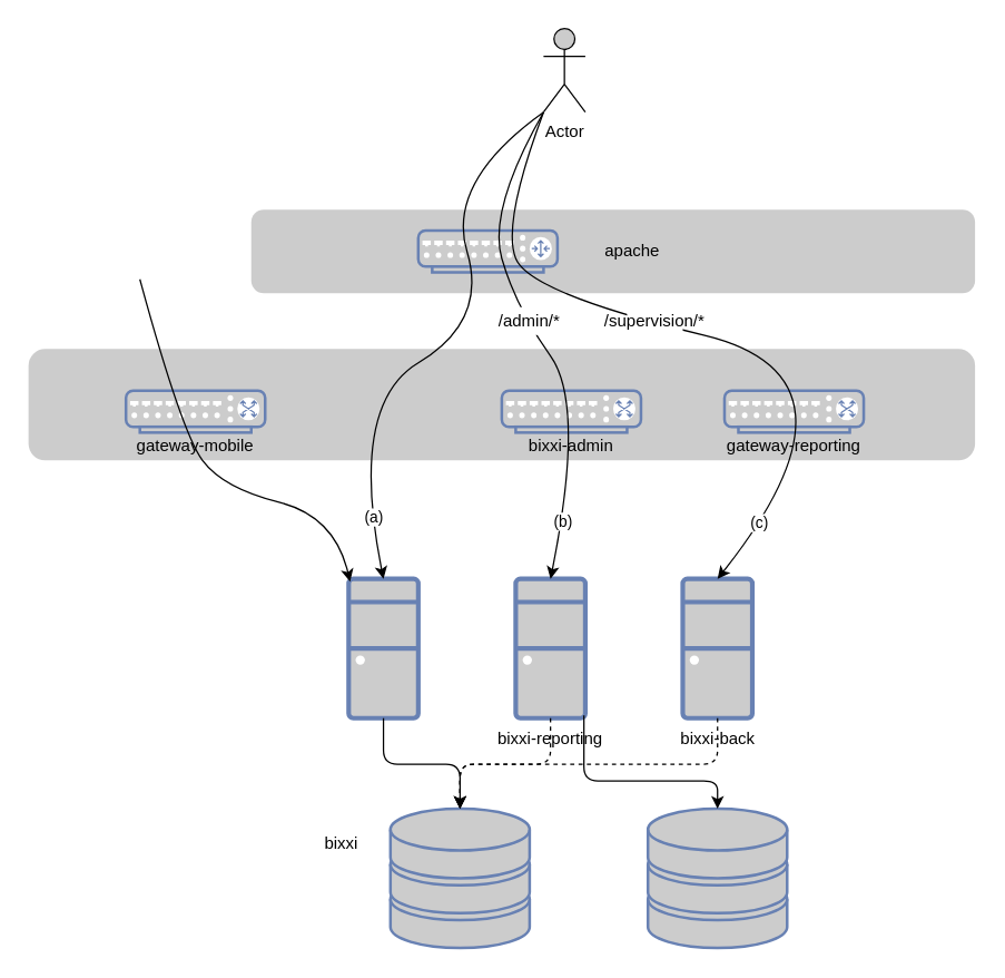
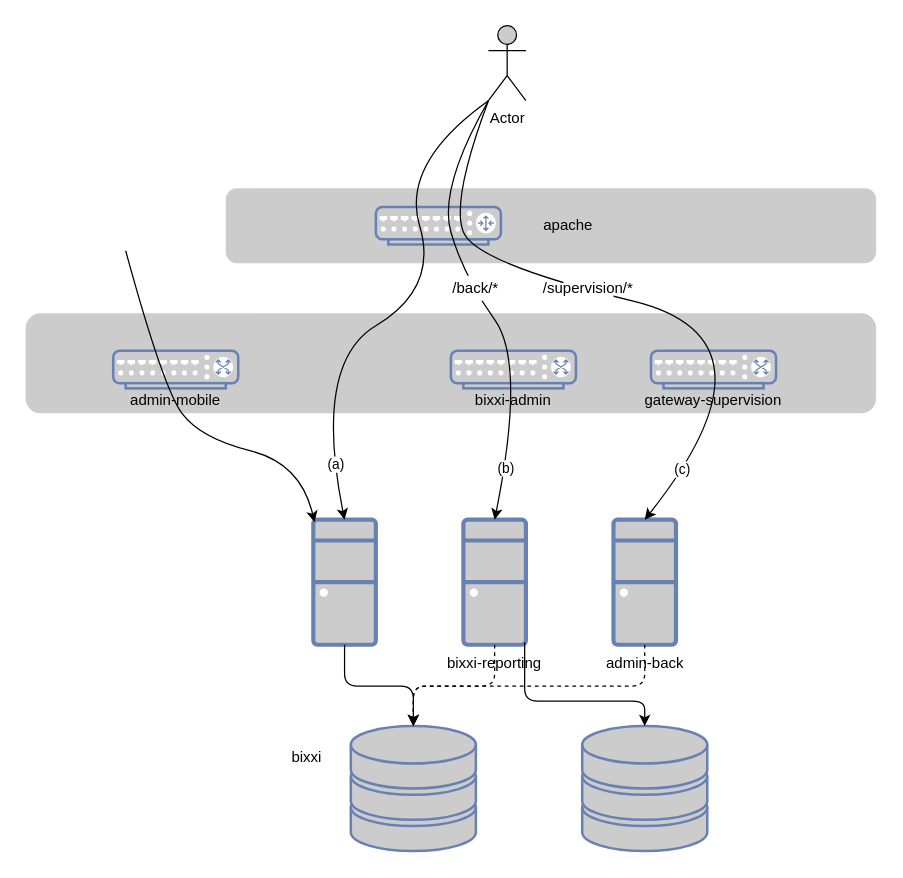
  <mxCell id="0" />
  <mxCell id="1" parent="0" />
  <mxCell id="2" value="" style="rounded=1;whiteSpace=wrap;html=1;fillColor=#CCCCCC;strokeColor=none;" vertex="1" parent="1"><mxGeometry x="20" y="250" width="680" height="80" as="geometry" /></mxCell>
  <mxCell id="3" value="" style="rounded=1;whiteSpace=wrap;html=1;fillColor=#CCCCCC;strokeColor=none;" vertex="1" parent="1"><mxGeometry x="180" y="150" width="520" height="60" as="geometry" /></mxCell>
  <mxCell id="4" value="" style="fontColor=#0066CC;verticalAlign=top;verticalLabelPosition=bottom;labelPosition=center;align=center;html=1;outlineConnect=0;fillColor=#CCCCCC;strokeColor=#6881B3;gradientColor=none;gradientDirection=north;strokeWidth=2;shape=mxgraph.networks.storage;" vertex="1" parent="1"><mxGeometry x="280" y="580" width="100" height="100" as="geometry" /></mxCell>
  <mxCell id="5" value="" style="fontColor=#0066CC;verticalAlign=top;verticalLabelPosition=bottom;labelPosition=center;align=center;html=1;outlineConnect=0;fillColor=#CCCCCC;strokeColor=#6881B3;gradientColor=none;gradientDirection=north;strokeWidth=2;shape=mxgraph.networks.storage;" vertex="1" parent="1"><mxGeometry x="465" y="580" width="100" height="100" as="geometry" /></mxCell>
  <mxCell id="6" value="" style="fontColor=#0066CC;verticalAlign=top;verticalLabelPosition=bottom;labelPosition=center;align=center;html=1;outlineConnect=0;fillColor=#CCCCCC;strokeColor=#6881B3;gradientColor=none;gradientDirection=north;strokeWidth=2;shape=mxgraph.networks.router;" vertex="1" parent="1"><mxGeometry x="300" y="165" width="100" height="30" as="geometry" /></mxCell>
  <mxCell id="7" value="" style="fontColor=#0066CC;verticalAlign=top;verticalLabelPosition=bottom;labelPosition=center;align=center;html=1;outlineConnect=0;fillColor=#CCCCCC;strokeColor=#6881B3;gradientColor=none;gradientDirection=north;strokeWidth=2;shape=mxgraph.networks.desktop_pc;" vertex="1" parent="1"><mxGeometry x="250" y="415" width="50" height="100" as="geometry" /></mxCell>
  <mxCell id="8" value="" style="fontColor=#0066CC;verticalAlign=top;verticalLabelPosition=bottom;labelPosition=center;align=center;html=1;outlineConnect=0;fillColor=#CCCCCC;strokeColor=#6881B3;gradientColor=none;gradientDirection=north;strokeWidth=2;shape=mxgraph.networks.desktop_pc;" vertex="1" parent="1"><mxGeometry x="370" y="415" width="50" height="100" as="geometry" /></mxCell>
  <mxCell id="9" value="" style="fontColor=#0066CC;verticalAlign=top;verticalLabelPosition=bottom;labelPosition=center;align=center;html=1;outlineConnect=0;fillColor=#CCCCCC;strokeColor=#6881B3;gradientColor=none;gradientDirection=north;strokeWidth=2;shape=mxgraph.networks.desktop_pc;" vertex="1" parent="1"><mxGeometry x="490" y="415" width="50" height="100" as="geometry" /></mxCell>
  <mxCell id="10" value="" style="fontColor=#0066CC;verticalAlign=top;verticalLabelPosition=bottom;labelPosition=center;align=center;html=1;outlineConnect=0;fillColor=#CCCCCC;strokeColor=#6881B3;gradientColor=none;gradientDirection=north;strokeWidth=2;shape=mxgraph.networks.switch;" vertex="1" parent="1"><mxGeometry x="360" y="280" width="100" height="30" as="geometry" /></mxCell>
  <mxCell id="11" value="" style="fontColor=#0066CC;verticalAlign=top;verticalLabelPosition=bottom;labelPosition=center;align=center;html=1;outlineConnect=0;fillColor=#CCCCCC;strokeColor=#6881B3;gradientColor=none;gradientDirection=north;strokeWidth=2;shape=mxgraph.networks.switch;" vertex="1" parent="1"><mxGeometry x="520" y="280" width="100" height="30" as="geometry" /></mxCell>
  <mxCell id="12" value="bixxi" style="text;html=1;strokeColor=none;fillColor=none;align=center;verticalAlign=middle;whiteSpace=wrap;rounded=0;" vertex="1" parent="1"><mxGeometry x="225" y="595" width="40" height="20" as="geometry" /></mxCell>
- <mxCell id="13" value="bixxi-back" style="text;html=1;strokeColor=none;fillColor=none;align=center;verticalAlign=middle;whiteSpace=wrap;rounded=0;" vertex="1" parent="1"><mxGeometry x="482.5" y="520" width="65" height="20" as="geometry" /></mxCell>
+ <mxCell id="13" value="admin-back" style="text;html=1;strokeColor=none;fillColor=none;align=center;verticalAlign=middle;whiteSpace=wrap;rounded=0;" vertex="1" parent="1"><mxGeometry x="482.5" y="520" width="65" height="20" as="geometry" /></mxCell>
  <mxCell id="14" value="bixxi-reporting" style="text;html=1;strokeColor=none;fillColor=none;align=center;verticalAlign=middle;whiteSpace=wrap;rounded=0;" vertex="1" parent="1"><mxGeometry x="356.25" y="520" width="77.5" height="20" as="geometry" /></mxCell>
  <mxCell id="15" value="bixxi-admin" style="text;html=1;strokeColor=none;fillColor=none;align=center;verticalAlign=middle;whiteSpace=wrap;rounded=0;" vertex="1" parent="1"><mxGeometry x="360" y="310" width="100" height="20" as="geometry" /></mxCell>
- <mxCell id="16" value="gateway-reporting" style="text;html=1;strokeColor=none;fillColor=none;align=center;verticalAlign=middle;whiteSpace=wrap;rounded=0;" vertex="1" parent="1"><mxGeometry x="510" y="310" width="120" height="20" as="geometry" /></mxCell>
+ <mxCell id="16" value="gateway-supervision" style="text;html=1;strokeColor=none;fillColor=none;align=center;verticalAlign=middle;whiteSpace=wrap;rounded=0;" vertex="1" parent="1"><mxGeometry x="510" y="310" width="120" height="20" as="geometry" /></mxCell>
  <mxCell id="17" value="" style="edgeStyle=elbowEdgeStyle;elbow=vertical;endArrow=classic;html=1;exitX=0.5;exitY=1;exitDx=0;exitDy=0;exitPerimeter=0;" edge="1" parent="1" source="7" target="4"><mxGeometry width="50" height="50" relative="1" as="geometry"><mxPoint x="190" y="740" as="sourcePoint" /><mxPoint x="240" y="690" as="targetPoint" /></mxGeometry></mxCell>
  <mxCell id="18" value="Actor" style="shape=umlActor;verticalLabelPosition=bottom;labelBackgroundColor=#ffffff;verticalAlign=top;html=1;outlineConnect=0;fillColor=#CCCCCC;" vertex="1" parent="1"><mxGeometry x="390" y="20" width="30" height="60" as="geometry" /></mxCell>
  <mxCell id="19" value="" style="curved=1;endArrow=classic;html=1;entryX=0.5;entryY=0;entryDx=0;entryDy=0;entryPerimeter=0;exitX=0;exitY=1;exitDx=0;exitDy=0;exitPerimeter=0;" edge="1" parent="1" source="18" target="7"><mxGeometry width="50" height="50" relative="1" as="geometry"><mxPoint x="320" y="320" as="sourcePoint" /><mxPoint x="370" y="270" as="targetPoint" /><Array as="points"><mxPoint x="320" y="130" /><mxPoint x="350" y="230" /><mxPoint x="250" y="290" /></Array></mxGeometry></mxCell>
  <mxCell id="20" value="(a)" style="edgeLabel;html=1;align=center;verticalAlign=middle;resizable=0;points=[];" vertex="1" connectable="0" parent="19"><mxGeometry x="0.791" y="1" relative="1" as="geometry"><mxPoint as="offset" /></mxGeometry></mxCell>
  <mxCell id="21" value="" style="curved=1;endArrow=classic;html=1;entryX=0.5;entryY=0;entryDx=0;entryDy=0;entryPerimeter=0;exitX=0;exitY=1;exitDx=0;exitDy=0;exitPerimeter=0;" edge="1" parent="1" source="18" target="8"><mxGeometry width="50" height="50" relative="1" as="geometry"><mxPoint x="410" y="72.632" as="sourcePoint" /><mxPoint x="285" y="425" as="targetPoint" /><Array as="points"><mxPoint x="350" y="150" /><mxPoint x="370" y="220" /><mxPoint x="420" y="290" /></Array></mxGeometry></mxCell>
  <mxCell id="22" value="(b)" style="edgeLabel;html=1;align=center;verticalAlign=middle;resizable=0;points=[];" vertex="1" connectable="0" parent="21"><mxGeometry x="0.77" relative="1" as="geometry"><mxPoint as="offset" /></mxGeometry></mxCell>
- <mxCell id="23" value="/admin/*" style="text;html=1;strokeColor=none;fillColor=#ffffff;align=center;verticalAlign=middle;whiteSpace=wrap;rounded=0;" vertex="1" parent="1"><mxGeometry x="360" y="220" width="40" height="20" as="geometry" /></mxCell>
+ <mxCell id="23" value="/back/*" style="text;html=1;strokeColor=none;fillColor=#ffffff;align=center;verticalAlign=middle;whiteSpace=wrap;rounded=0;" vertex="1" parent="1"><mxGeometry x="360" y="220" width="40" height="20" as="geometry" /></mxCell>
  <mxCell id="24" value="" style="curved=1;endArrow=classic;html=1;entryX=0.5;entryY=0;entryDx=0;entryDy=0;entryPerimeter=0;exitX=0;exitY=1;exitDx=0;exitDy=0;exitPerimeter=0;" edge="1" parent="1" source="18" target="9"><mxGeometry width="50" height="50" relative="1" as="geometry"><mxPoint x="430" y="92.632" as="sourcePoint" /><mxPoint x="600" y="380" as="targetPoint" /><Array as="points"><mxPoint x="360" y="160" /><mxPoint x="380" y="210" /><mxPoint x="630" y="270" /></Array></mxGeometry></mxCell>
  <mxCell id="25" value="(c)" style="edgeLabel;html=1;align=center;verticalAlign=middle;resizable=0;points=[];" vertex="1" connectable="0" parent="24"><mxGeometry x="0.826" y="-2" relative="1" as="geometry"><mxPoint as="offset" /></mxGeometry></mxCell>
  <mxCell id="26" value="/supervision/*" style="text;html=1;strokeColor=none;fillColor=#ffffff;align=center;verticalAlign=middle;whiteSpace=wrap;rounded=0;" vertex="1" parent="1"><mxGeometry x="450" y="220" width="40" height="20" as="geometry" /></mxCell>
  <mxCell id="27" value="apache" style="text;html=1;strokeColor=none;fillColor=none;align=center;verticalAlign=middle;whiteSpace=wrap;rounded=0;" vertex="1" parent="1"><mxGeometry x="434" y="170" width="40" height="20" as="geometry" /></mxCell>
  <mxCell id="28" value="" style="fontColor=#0066CC;verticalAlign=top;verticalLabelPosition=bottom;labelPosition=center;align=center;html=1;outlineConnect=0;fillColor=#CCCCCC;strokeColor=#6881B3;gradientColor=none;gradientDirection=north;strokeWidth=2;shape=mxgraph.networks.switch;" vertex="1" parent="1"><mxGeometry x="90" y="280" width="100" height="30" as="geometry" /></mxCell>
- <mxCell id="29" value="gateway-mobile" style="text;html=1;strokeColor=none;fillColor=none;align=center;verticalAlign=middle;whiteSpace=wrap;rounded=0;" vertex="1" parent="1"><mxGeometry x="80" y="310" width="120" height="20" as="geometry" /></mxCell>
+ <mxCell id="29" value="admin-mobile" style="text;html=1;strokeColor=none;fillColor=none;align=center;verticalAlign=middle;whiteSpace=wrap;rounded=0;" vertex="1" parent="1"><mxGeometry x="80" y="310" width="120" height="20" as="geometry" /></mxCell>
  <mxCell id="30" value="" style="curved=1;endArrow=classic;html=1;entryX=0.02;entryY=0.02;entryDx=0;entryDy=0;entryPerimeter=0;" edge="1" parent="1" target="7"><mxGeometry width="50" height="50" relative="1" as="geometry"><mxPoint x="100" y="200" as="sourcePoint" /><mxPoint x="290" y="410" as="targetPoint" /><Array as="points"><mxPoint x="130" y="310" /><mxPoint x="160" y="350" /><mxPoint x="240" y="370" /></Array></mxGeometry></mxCell>
  <mxCell id="31" value="" style="edgeStyle=elbowEdgeStyle;elbow=vertical;endArrow=classic;html=1;dashed=1;" edge="1" parent="1" source="8" target="4"><mxGeometry width="50" height="50" relative="1" as="geometry"><mxPoint x="285" y="525" as="sourcePoint" /><mxPoint x="340" y="590" as="targetPoint" /></mxGeometry></mxCell>
  <mxCell id="32" value="" style="edgeStyle=elbowEdgeStyle;elbow=vertical;endArrow=classic;html=1;exitX=0.98;exitY=0.98;exitDx=0;exitDy=0;exitPerimeter=0;entryX=0.5;entryY=0;entryDx=0;entryDy=0;entryPerimeter=0;" edge="1" parent="1" source="8" target="5"><mxGeometry width="50" height="50" relative="1" as="geometry"><mxPoint x="380" y="780" as="sourcePoint" /><mxPoint x="430" y="730" as="targetPoint" /><Array as="points"><mxPoint x="470" y="560" /></Array></mxGeometry></mxCell>
  <mxCell id="33" value="" style="edgeStyle=elbowEdgeStyle;elbow=vertical;endArrow=classic;html=1;dashed=1;exitX=0.5;exitY=1;exitDx=0;exitDy=0;exitPerimeter=0;entryX=0.5;entryY=0;entryDx=0;entryDy=0;entryPerimeter=0;" edge="1" parent="1" source="9" target="4"><mxGeometry width="50" height="50" relative="1" as="geometry"><mxPoint x="405" y="525" as="sourcePoint" /><mxPoint x="340" y="590" as="targetPoint" /></mxGeometry></mxCell>
